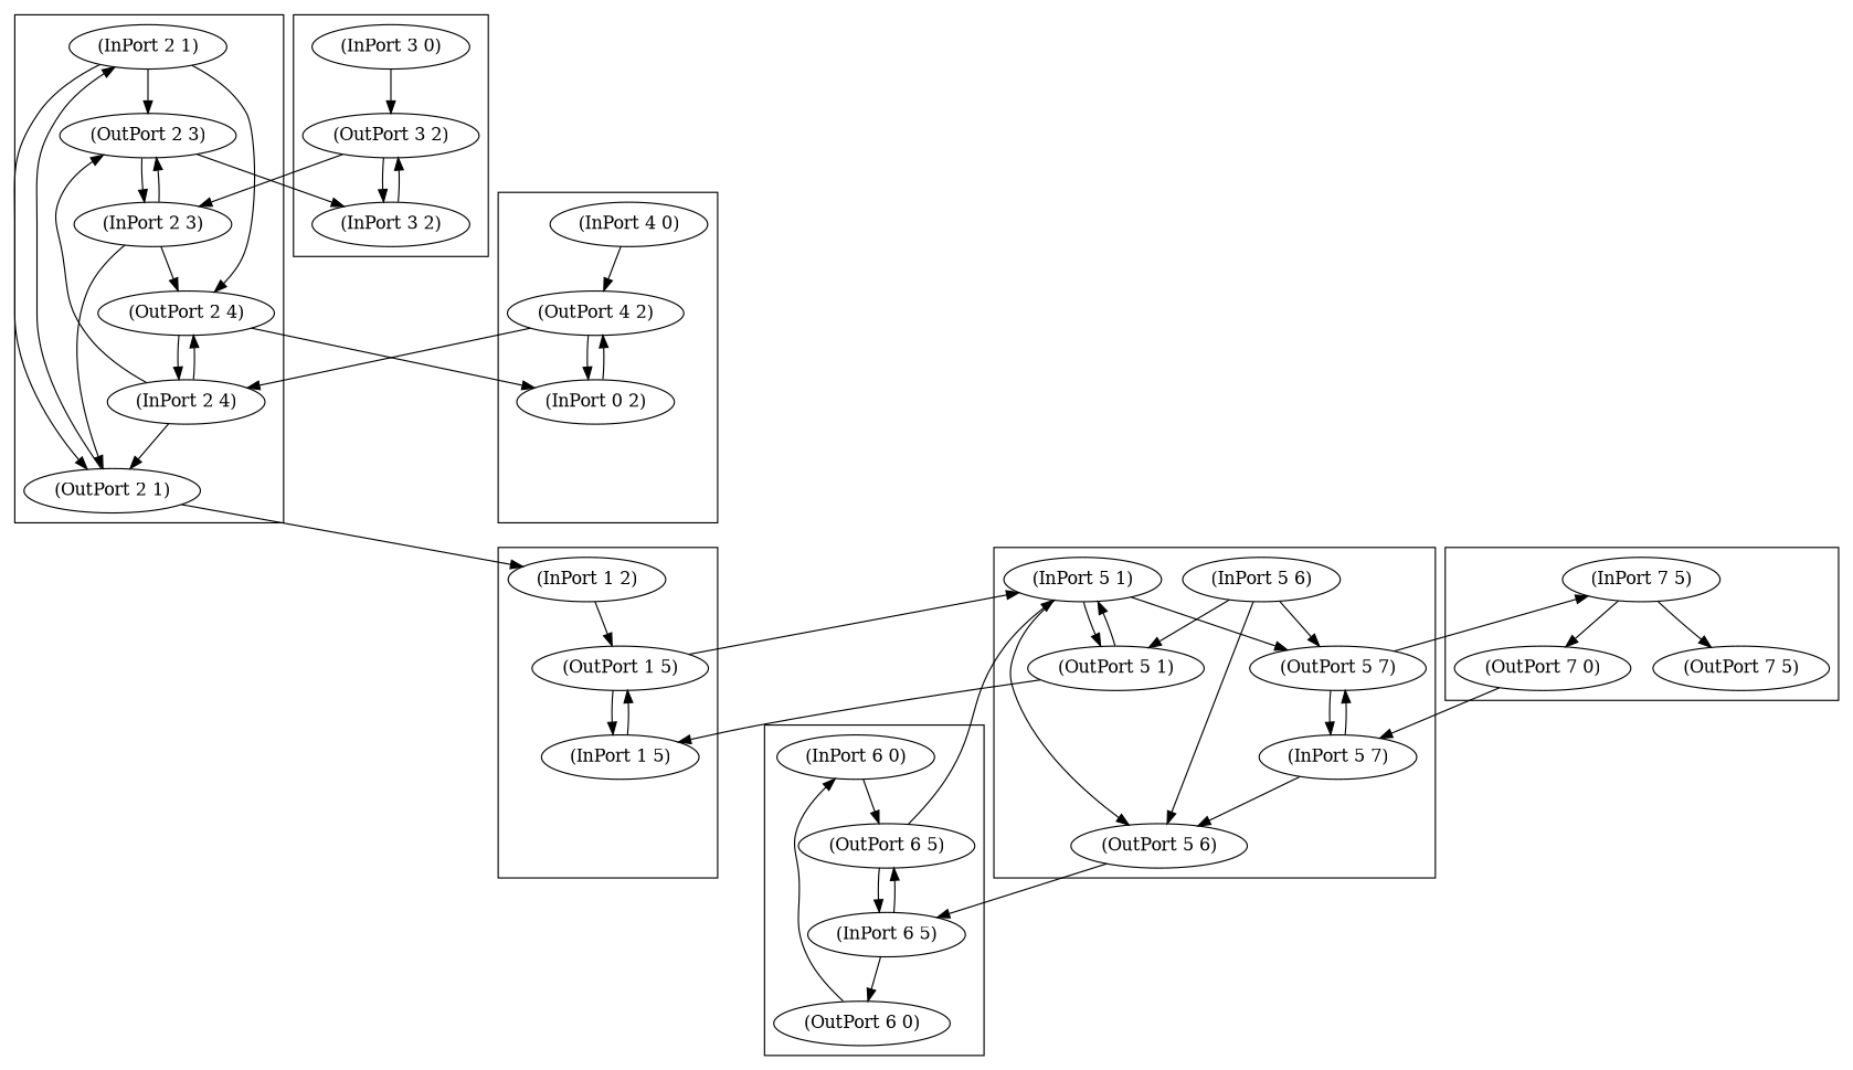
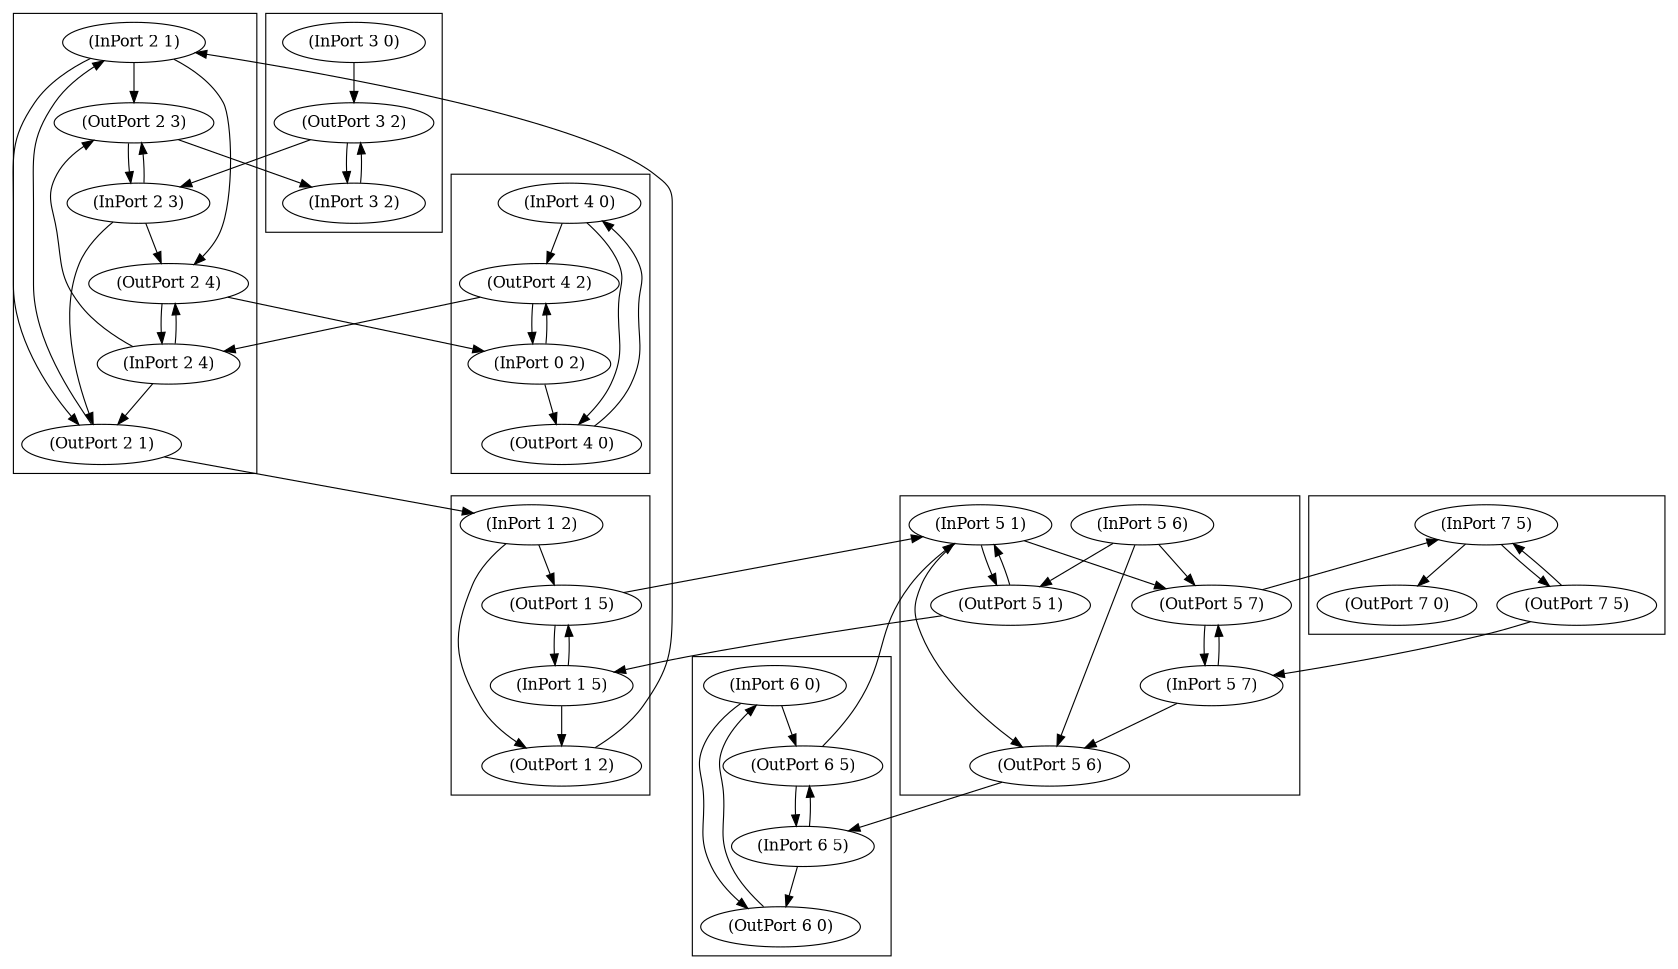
  digraph {
    "(InPort 1 2)"
    "(InPort 1 5)"
+   "(OutPort 1 2)"
    "(OutPort 1 5)"
    "(InPort 2 1)"
    "(InPort 2 3)"
    "(InPort 2 4)"
    "(OutPort 2 1)"
    "(OutPort 2 3)"
    "(OutPort 2 4)"
    "(InPort 3 0)"
    "(InPort 3 2)"
    "(OutPort 3 2)"
    "(InPort 4 0)"
    n15 [label="(InPort 0 2)"]
+   "(OutPort 4 0)"
    "(OutPort 4 2)"
    "(InPort 5 1)"
    "(InPort 5 6)"
    "(InPort 5 7)"
    "(OutPort 5 1)"
    "(OutPort 5 6)"
    "(OutPort 5 7)"
    "(InPort 6 0)"
    "(InPort 6 5)"
    "(OutPort 6 0)"
    "(OutPort 6 5)"
    "(InPort 7 5)"
    "(OutPort 7 0)"
    "(OutPort 7 5)"
    subgraph cluster_1 {
      "(InPort 1 2)"
      "(InPort 1 5)"
+     "(OutPort 1 2)"
      "(OutPort 1 5)"
    }
    subgraph cluster_2 {
      "(InPort 2 1)"
      "(InPort 2 3)"
      "(InPort 2 4)"
      "(OutPort 2 1)"
      "(OutPort 2 3)"
      "(OutPort 2 4)"
    }
    subgraph cluster_3 {
      "(InPort 3 0)"
      "(InPort 3 2)"
      "(OutPort 3 2)"
    }
    subgraph cluster_4 {
      "(InPort 4 0)"
      n15
+     "(OutPort 4 0)"
      "(OutPort 4 2)"
    }
    subgraph cluster_5 {
      "(InPort 5 1)"
      "(InPort 5 6)"
      "(InPort 5 7)"
      "(OutPort 5 1)"
      "(OutPort 5 6)"
      "(OutPort 5 7)"
    }
    subgraph cluster_6 {
      "(InPort 6 0)"
      "(InPort 6 5)"
      "(OutPort 6 0)"
      "(OutPort 6 5)"
    }
    subgraph cluster_7 {
      "(InPort 7 5)"
      "(OutPort 7 0)"
      "(OutPort 7 5)"
    }
+   "(InPort 1 2)" -> "(OutPort 1 2)"
    "(InPort 1 2)" -> "(OutPort 1 5)"
+   "(InPort 1 5)" -> "(OutPort 1 2)"
    "(InPort 1 5)" -> "(OutPort 1 5)"
+   "(OutPort 1 2)" -> "(InPort 2 1)"
    "(OutPort 1 5)" -> "(InPort 1 5)"
    "(OutPort 1 5)" -> "(InPort 5 1)"
    "(InPort 2 1)" -> "(OutPort 2 1)"
    "(InPort 2 1)" -> "(OutPort 2 3)"
    "(InPort 2 1)" -> "(OutPort 2 4)"
    "(InPort 2 3)" -> "(OutPort 2 1)"
    "(InPort 2 3)" -> "(OutPort 2 3)"
    "(InPort 2 3)" -> "(OutPort 2 4)"
    "(InPort 2 4)" -> "(OutPort 2 1)"
    "(InPort 2 4)" -> "(OutPort 2 3)"
    "(InPort 2 4)" -> "(OutPort 2 4)"
    "(OutPort 2 1)" -> "(InPort 1 2)"
    "(OutPort 2 1)" -> "(InPort 2 1)"
    "(OutPort 2 3)" -> "(InPort 2 3)"
    "(OutPort 2 3)" -> "(InPort 3 2)"
    "(OutPort 2 4)" -> "(InPort 2 4)"
    "(OutPort 2 4)" -> n15
    "(InPort 3 0)" -> "(OutPort 3 2)"
    "(InPort 3 2)" -> "(OutPort 3 2)"
    "(OutPort 3 2)" -> "(InPort 2 3)"
    "(OutPort 3 2)" -> "(InPort 3 2)"
+   "(InPort 4 0)" -> "(OutPort 4 0)"
    "(InPort 4 0)" -> "(OutPort 4 2)"
+   n15 -> "(OutPort 4 0)"
    n15 -> "(OutPort 4 2)"
+   "(OutPort 4 0)" -> "(InPort 4 0)"
    "(OutPort 4 2)" -> "(InPort 2 4)"
    "(OutPort 4 2)" -> n15
    "(InPort 5 1)" -> "(OutPort 5 1)"
    "(InPort 5 1)" -> "(OutPort 5 6)"
    "(InPort 5 1)" -> "(OutPort 5 7)"
    "(InPort 5 6)" -> "(OutPort 5 1)"
    "(InPort 5 6)" -> "(OutPort 5 6)"
    "(InPort 5 6)" -> "(OutPort 5 7)"
    "(InPort 5 7)" -> "(OutPort 5 6)"
    "(InPort 5 7)" -> "(OutPort 5 7)"
    "(OutPort 5 1)" -> "(InPort 1 5)"
    "(OutPort 5 1)" -> "(InPort 5 1)"
    "(OutPort 5 6)" -> "(InPort 6 5)"
    "(OutPort 5 7)" -> "(InPort 5 7)"
    "(OutPort 5 7)" -> "(InPort 7 5)"
+   "(InPort 6 0)" -> "(OutPort 6 0)"
    "(InPort 6 0)" -> "(OutPort 6 5)"
    "(InPort 6 5)" -> "(OutPort 6 0)"
    "(InPort 6 5)" -> "(OutPort 6 5)"
    "(OutPort 6 0)" -> "(InPort 6 0)"
    "(OutPort 6 5)" -> "(InPort 5 1)"
    "(OutPort 6 5)" -> "(InPort 6 5)"
    "(InPort 7 5)" -> "(OutPort 7 0)"
    "(InPort 7 5)" -> "(OutPort 7 5)"
-   "(OutPort 7 0)" -> "(InPort 5 7)"
+   "(OutPort 7 5)" -> "(InPort 5 7)"
+   "(OutPort 7 5)" -> "(InPort 7 5)"
  }
